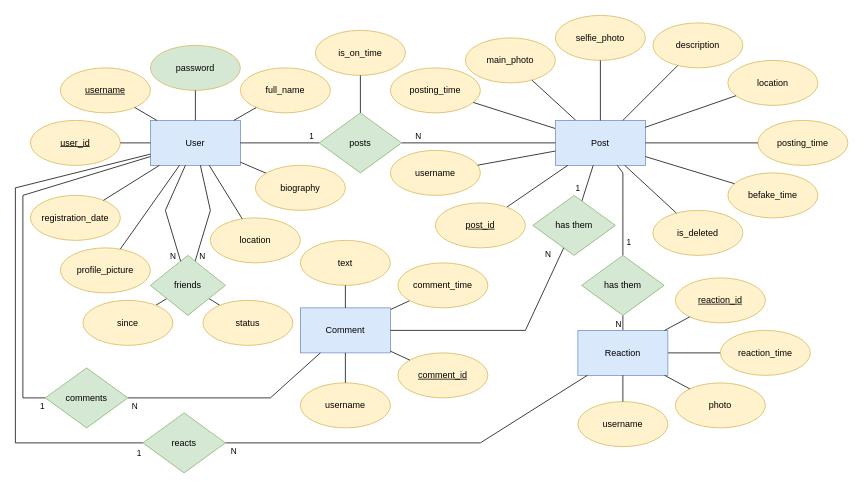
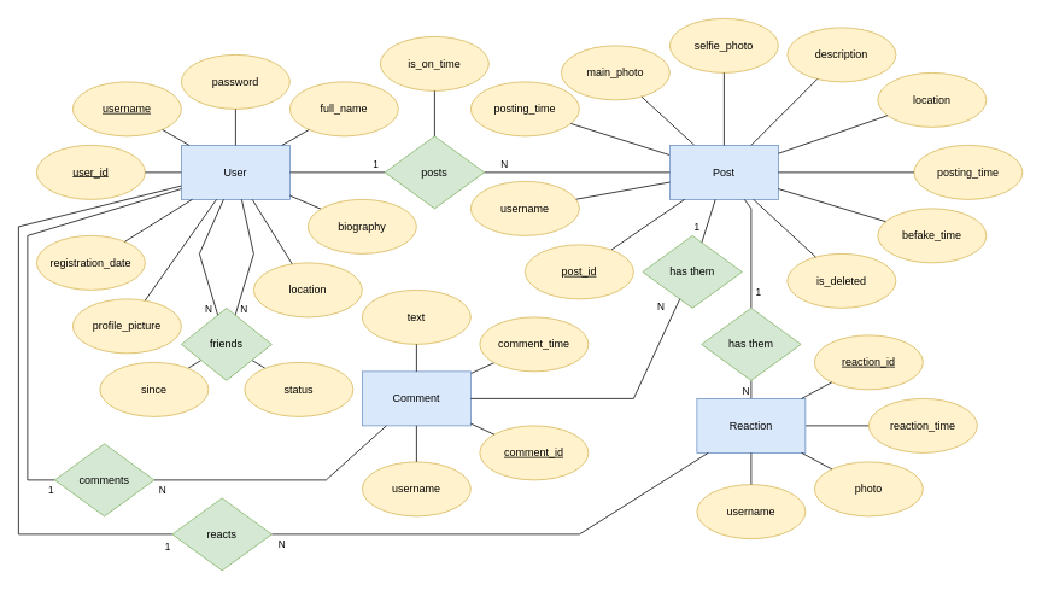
  <mxCell id="0" />
  <mxCell id="1" parent="0" />
  <mxCell id="2" value="User" style="rounded=0;whiteSpace=wrap;html=1;fillColor=#dae8fc;strokeColor=#6c8ebf;" parent="1" vertex="1"><mxGeometry x="200" y="160" width="120" height="60" as="geometry" /></mxCell>
  <mxCell id="3" value="&lt;u&gt;username&lt;/u&gt;" style="ellipse;whiteSpace=wrap;html=1;fillColor=#fff2cc;strokeColor=#d6b656;" parent="1" vertex="1"><mxGeometry x="80" y="90" width="120" height="60" as="geometry" /></mxCell>
- <mxCell id="4" value="password" style="ellipse;whiteSpace=wrap;html=1;fillColor=#d5e8d4;strokeColor=#d6b656;" parent="1" vertex="1"><mxGeometry x="200" y="60" width="120" height="60" as="geometry" /></mxCell>
+ <mxCell id="4" value="password" style="ellipse;whiteSpace=wrap;html=1;fillColor=#fff2cc;strokeColor=#d6b656;" parent="1" vertex="1"><mxGeometry x="200" y="60" width="120" height="60" as="geometry" /></mxCell>
  <mxCell id="5" value="posting_time" style="ellipse;whiteSpace=wrap;html=1;fillColor=#fff2cc;strokeColor=#d6b656;" parent="1" vertex="1"><mxGeometry x="520" y="90" width="120" height="60" as="geometry" /></mxCell>
  <mxCell id="6" value="registration_date" style="ellipse;whiteSpace=wrap;html=1;fillColor=#fff2cc;strokeColor=#d6b656;" parent="1" vertex="1"><mxGeometry x="40" y="260" width="120" height="60" as="geometry" /></mxCell>
  <mxCell id="7" value="main_photo" style="ellipse;whiteSpace=wrap;html=1;fillColor=#fff2cc;strokeColor=#d6b656;" parent="1" vertex="1"><mxGeometry x="620" y="50" width="120" height="60" as="geometry" /></mxCell>
  <mxCell id="8" value="&lt;u&gt;user_id&lt;/u&gt;" style="ellipse;whiteSpace=wrap;html=1;fillColor=#fff2cc;strokeColor=#d6b656;" parent="1" vertex="1"><mxGeometry x="40" y="160" width="120" height="60" as="geometry" /></mxCell>
  <mxCell id="9" value="selfie_photo" style="ellipse;whiteSpace=wrap;html=1;fillColor=#fff2cc;strokeColor=#d6b656;" parent="1" vertex="1"><mxGeometry x="740" y="20" width="120" height="60" as="geometry" /></mxCell>
  <mxCell id="10" value="" style="endArrow=none;html=1;rounded=0;" parent="1" source="2" target="3" edge="1"><mxGeometry width="50" height="50" relative="1" as="geometry"><mxPoint x="300" y="300" as="sourcePoint" /><mxPoint x="350" y="250" as="targetPoint" /></mxGeometry></mxCell>
  <mxCell id="11" value="" style="endArrow=none;html=1;rounded=0;" parent="1" source="2" target="6" edge="1"><mxGeometry width="50" height="50" relative="1" as="geometry"><mxPoint x="380" y="360" as="sourcePoint" /><mxPoint x="430" y="310" as="targetPoint" /></mxGeometry></mxCell>
  <mxCell id="12" value="" style="endArrow=none;html=1;rounded=0;" parent="1" source="16" target="5" edge="1"><mxGeometry width="50" height="50" relative="1" as="geometry"><mxPoint x="450" y="410" as="sourcePoint" /><mxPoint x="500" y="360" as="targetPoint" /></mxGeometry></mxCell>
  <mxCell id="13" value="" style="endArrow=none;html=1;rounded=0;" parent="1" source="16" target="7" edge="1"><mxGeometry width="50" height="50" relative="1" as="geometry"><mxPoint x="510" y="420" as="sourcePoint" /><mxPoint x="560" y="370" as="targetPoint" /></mxGeometry></mxCell>
  <mxCell id="14" value="" style="endArrow=none;html=1;rounded=0;" parent="1" source="8" target="2" edge="1"><mxGeometry width="50" height="50" relative="1" as="geometry"><mxPoint x="380" y="430" as="sourcePoint" /><mxPoint x="430" y="380" as="targetPoint" /></mxGeometry></mxCell>
  <mxCell id="15" value="" style="endArrow=none;html=1;rounded=0;" parent="1" source="2" target="4" edge="1"><mxGeometry width="50" height="50" relative="1" as="geometry"><mxPoint x="330" y="260" as="sourcePoint" /><mxPoint x="380" y="210" as="targetPoint" /></mxGeometry></mxCell>
  <mxCell id="16" value="Post" style="rounded=0;whiteSpace=wrap;html=1;fillColor=#dae8fc;strokeColor=#6c8ebf;" parent="1" vertex="1"><mxGeometry x="740" y="160" width="120" height="60" as="geometry" /></mxCell>
  <mxCell id="17" value="" style="endArrow=none;html=1;rounded=0;" parent="1" source="16" target="9" edge="1"><mxGeometry width="50" height="50" relative="1" as="geometry"><mxPoint x="680" y="350" as="sourcePoint" /><mxPoint x="730" y="300" as="targetPoint" /></mxGeometry></mxCell>
  <mxCell id="18" value="" style="endArrow=none;html=1;rounded=0;" parent="1" source="25" target="16" edge="1"><mxGeometry width="50" height="50" relative="1" as="geometry"><mxPoint x="390" y="440" as="sourcePoint" /><mxPoint x="440" y="390" as="targetPoint" /></mxGeometry></mxCell>
  <mxCell id="19" value="N" style="edgeLabel;html=1;align=center;verticalAlign=middle;resizable=0;points=[];" parent="18" vertex="1" connectable="0"><mxGeometry x="-0.764" relative="1" as="geometry"><mxPoint x="-3" y="-10" as="offset" /></mxGeometry></mxCell>
  <mxCell id="20" value="" style="endArrow=none;html=1;rounded=0;" parent="1" source="2" target="25" edge="1"><mxGeometry width="50" height="50" relative="1" as="geometry"><mxPoint x="400" y="450" as="sourcePoint" /><mxPoint x="450" y="400" as="targetPoint" /></mxGeometry></mxCell>
  <mxCell id="21" value="1" style="edgeLabel;html=1;align=center;verticalAlign=middle;resizable=0;points=[];" parent="20" vertex="1" connectable="0"><mxGeometry x="0.782" y="-1" relative="1" as="geometry"><mxPoint y="-11" as="offset" /></mxGeometry></mxCell>
  <mxCell id="22" value="" style="endArrow=none;html=1;rounded=0;" parent="1" source="31" target="16" edge="1"><mxGeometry width="50" height="50" relative="1" as="geometry"><mxPoint x="300" y="450" as="sourcePoint" /><mxPoint x="350" y="400" as="targetPoint" /></mxGeometry></mxCell>
  <mxCell id="23" value="1" style="edgeLabel;html=1;align=center;verticalAlign=middle;resizable=0;points=[];" parent="22" vertex="1" connectable="0"><mxGeometry x="-0.5" y="-2" relative="1" as="geometry"><mxPoint x="-11" y="-7" as="offset" /></mxGeometry></mxCell>
  <mxCell id="24" value="" style="endArrow=none;html=1;rounded=0;" parent="1" source="30" target="29" edge="1"><mxGeometry width="50" height="50" relative="1" as="geometry"><mxPoint x="270" y="455" as="sourcePoint" /><mxPoint x="320" y="405" as="targetPoint" /></mxGeometry></mxCell>
  <mxCell id="25" value="posts" style="rhombus;whiteSpace=wrap;html=1;fillColor=#d5e8d4;strokeColor=#82b366;" parent="1" vertex="1"><mxGeometry x="425" y="150" width="110" height="80" as="geometry" /></mxCell>
  <mxCell id="26" value="profile_picture" style="ellipse;whiteSpace=wrap;html=1;fillColor=#fff2cc;strokeColor=#d6b656;" parent="1" vertex="1"><mxGeometry x="80" y="330" width="120" height="60" as="geometry" /></mxCell>
  <mxCell id="27" value="&lt;u&gt;comment_id&lt;/u&gt;" style="ellipse;whiteSpace=wrap;html=1;fillColor=#fff2cc;strokeColor=#d6b656;" parent="1" vertex="1"><mxGeometry x="530" y="470" width="120" height="60" as="geometry" /></mxCell>
  <mxCell id="28" value="text" style="ellipse;whiteSpace=wrap;html=1;fillColor=#fff2cc;strokeColor=#d6b656;" parent="1" vertex="1"><mxGeometry x="400" y="320" width="120" height="60" as="geometry" /></mxCell>
  <mxCell id="29" value="comment_time" style="ellipse;whiteSpace=wrap;html=1;fillColor=#fff2cc;strokeColor=#d6b656;" parent="1" vertex="1"><mxGeometry x="530" y="350" width="120" height="60" as="geometry" /></mxCell>
  <mxCell id="30" value="Comment" style="rounded=0;whiteSpace=wrap;html=1;fillColor=#dae8fc;strokeColor=#6c8ebf;" parent="1" vertex="1"><mxGeometry x="400" y="410" width="120" height="60" as="geometry" /></mxCell>
  <mxCell id="31" value="has them" style="rhombus;whiteSpace=wrap;html=1;fillColor=#d5e8d4;strokeColor=#82b366;" parent="1" vertex="1"><mxGeometry x="710" y="260" width="110" height="80" as="geometry" /></mxCell>
  <mxCell id="32" value="" style="endArrow=none;html=1;rounded=0;" parent="1" source="41" target="16" edge="1"><mxGeometry width="50" height="50" relative="1" as="geometry"><mxPoint x="250" y="620" as="sourcePoint" /><mxPoint x="300" y="570" as="targetPoint" /></mxGeometry></mxCell>
  <mxCell id="33" value="" style="endArrow=none;html=1;rounded=0;" parent="1" source="30" target="27" edge="1"><mxGeometry width="50" height="50" relative="1" as="geometry"><mxPoint x="270" y="620" as="sourcePoint" /><mxPoint x="320" y="570" as="targetPoint" /></mxGeometry></mxCell>
  <mxCell id="34" value="" style="endArrow=none;html=1;rounded=0;" parent="1" source="28" target="30" edge="1"><mxGeometry width="50" height="50" relative="1" as="geometry"><mxPoint x="250" y="595" as="sourcePoint" /><mxPoint x="300" y="545" as="targetPoint" /></mxGeometry></mxCell>
  <mxCell id="35" value="" style="endArrow=none;html=1;rounded=0;" parent="1" source="2" target="39" edge="1"><mxGeometry width="50" height="50" relative="1" as="geometry"><mxPoint x="280" y="620" as="sourcePoint" /><mxPoint x="330" y="570" as="targetPoint" /></mxGeometry></mxCell>
  <mxCell id="36" value="" style="endArrow=none;html=1;rounded=0;" parent="1" source="30" target="31" edge="1"><mxGeometry width="50" height="50" relative="1" as="geometry"><mxPoint x="675" y="500" as="sourcePoint" /><mxPoint x="725" y="450" as="targetPoint" /><Array as="points"><mxPoint x="700" y="440" /></Array></mxGeometry></mxCell>
  <mxCell id="37" value="N" style="edgeLabel;html=1;align=center;verticalAlign=middle;resizable=0;points=[];" parent="36" vertex="1" connectable="0"><mxGeometry x="0.807" y="-1" relative="1" as="geometry"><mxPoint x="-10" y="-18" as="offset" /></mxGeometry></mxCell>
  <mxCell id="38" value="location" style="ellipse;whiteSpace=wrap;html=1;fillColor=#fff2cc;strokeColor=#d6b656;" parent="1" vertex="1"><mxGeometry x="280" y="290" width="120" height="60" as="geometry" /></mxCell>
  <mxCell id="39" value="biography" style="ellipse;whiteSpace=wrap;html=1;fillColor=#fff2cc;strokeColor=#d6b656;" parent="1" vertex="1"><mxGeometry x="340" y="220" width="120" height="60" as="geometry" /></mxCell>
  <mxCell id="40" value="full_name" style="ellipse;whiteSpace=wrap;html=1;fillColor=#fff2cc;strokeColor=#d6b656;" parent="1" vertex="1"><mxGeometry x="320" y="90" width="120" height="60" as="geometry" /></mxCell>
  <mxCell id="41" value="&lt;u&gt;post_id&lt;/u&gt;" style="ellipse;whiteSpace=wrap;html=1;fillColor=#fff2cc;strokeColor=#d6b656;" parent="1" vertex="1"><mxGeometry x="580" y="270" width="120" height="60" as="geometry" /></mxCell>
  <mxCell id="42" value="" style="endArrow=none;html=1;rounded=0;" parent="1" source="38" target="2" edge="1"><mxGeometry width="50" height="50" relative="1" as="geometry"><mxPoint x="290" y="630" as="sourcePoint" /><mxPoint x="340" y="580" as="targetPoint" /></mxGeometry></mxCell>
  <mxCell id="43" value="" style="endArrow=none;html=1;rounded=0;" parent="1" source="26" target="2" edge="1"><mxGeometry width="50" height="50" relative="1" as="geometry"><mxPoint x="300" y="640" as="sourcePoint" /><mxPoint x="350" y="590" as="targetPoint" /></mxGeometry></mxCell>
  <mxCell id="44" value="" style="endArrow=none;html=1;rounded=0;startArrow=none;" parent="1" source="49" target="2" edge="1"><mxGeometry width="50" height="50" relative="1" as="geometry"><mxPoint x="310" y="650" as="sourcePoint" /><mxPoint x="360" y="600" as="targetPoint" /><Array as="points"><mxPoint x="280" y="280" /></Array></mxGeometry></mxCell>
  <mxCell id="45" value="N" style="edgeLabel;html=1;align=center;verticalAlign=middle;resizable=0;points=[];" parent="44" vertex="1" connectable="0"><mxGeometry x="-0.853" relative="1" as="geometry"><mxPoint x="-33" y="2" as="offset" /></mxGeometry></mxCell>
  <mxCell id="46" value="" style="endArrow=none;html=1;rounded=0;" parent="1" source="52" target="49" edge="1"><mxGeometry width="50" height="50" relative="1" as="geometry"><mxPoint x="330" y="670" as="sourcePoint" /><mxPoint x="310" y="540" as="targetPoint" /></mxGeometry></mxCell>
  <mxCell id="47" value="" style="endArrow=none;html=1;rounded=0;" parent="1" source="53" target="49" edge="1"><mxGeometry width="50" height="50" relative="1" as="geometry"><mxPoint x="340" y="680" as="sourcePoint" /><mxPoint x="190" y="540" as="targetPoint" /></mxGeometry></mxCell>
  <mxCell id="48" value="" style="endArrow=none;html=1;rounded=0;" parent="1" source="40" target="2" edge="1"><mxGeometry width="50" height="50" relative="1" as="geometry"><mxPoint x="350" y="690" as="sourcePoint" /><mxPoint x="400" y="640" as="targetPoint" /></mxGeometry></mxCell>
  <mxCell id="49" value="friends" style="rhombus;whiteSpace=wrap;html=1;fillColor=#d5e8d4;strokeColor=#82b366;" parent="1" vertex="1"><mxGeometry x="200" y="340" width="100" height="80" as="geometry" /></mxCell>
  <mxCell id="50" value="" style="endArrow=none;html=1;rounded=0;" parent="1" source="2" target="49" edge="1"><mxGeometry width="50" height="50" relative="1" as="geometry"><mxPoint x="216.471" y="510" as="sourcePoint" /><mxPoint x="218.5" y="220" as="targetPoint" /><Array as="points"><mxPoint x="220" y="280" /></Array></mxGeometry></mxCell>
  <mxCell id="51" value="N" style="edgeLabel;html=1;align=center;verticalAlign=middle;resizable=0;points=[];" parent="50" vertex="1" connectable="0"><mxGeometry x="0.783" y="3" relative="1" as="geometry"><mxPoint x="29" y="7" as="offset" /></mxGeometry></mxCell>
  <mxCell id="52" value="status" style="ellipse;whiteSpace=wrap;html=1;fillColor=#fff2cc;strokeColor=#d6b656;" parent="1" vertex="1"><mxGeometry x="270" y="400" width="120" height="60" as="geometry" /></mxCell>
  <mxCell id="53" value="since" style="ellipse;whiteSpace=wrap;html=1;fillColor=#fff2cc;strokeColor=#d6b656;" parent="1" vertex="1"><mxGeometry x="110" y="400" width="120" height="60" as="geometry" /></mxCell>
  <mxCell id="54" value="is_on_time" style="ellipse;whiteSpace=wrap;html=1;fillColor=#fff2cc;strokeColor=#d6b656;" parent="1" vertex="1"><mxGeometry x="420" y="40" width="120" height="60" as="geometry" /></mxCell>
  <mxCell id="55" value="description" style="ellipse;whiteSpace=wrap;html=1;fillColor=#fff2cc;strokeColor=#d6b656;" parent="1" vertex="1"><mxGeometry x="870" y="30" width="120" height="60" as="geometry" /></mxCell>
  <mxCell id="56" value="location" style="ellipse;whiteSpace=wrap;html=1;fillColor=#fff2cc;strokeColor=#d6b656;" parent="1" vertex="1"><mxGeometry x="970" y="80" width="120" height="60" as="geometry" /></mxCell>
  <mxCell id="57" value="" style="endArrow=none;html=1;rounded=0;" parent="1" source="16" target="55" edge="1"><mxGeometry width="50" height="50" relative="1" as="geometry"><mxPoint x="1150" y="340" as="sourcePoint" /><mxPoint x="1200" y="290" as="targetPoint" /></mxGeometry></mxCell>
  <mxCell id="58" value="" style="endArrow=none;html=1;rounded=0;" parent="1" source="16" target="70" edge="1"><mxGeometry width="50" height="50" relative="1" as="geometry"><mxPoint x="850" y="230" as="sourcePoint" /><mxPoint x="1200" y="290" as="targetPoint" /><Array as="points"><mxPoint x="830" y="230" /></Array></mxGeometry></mxCell>
  <mxCell id="59" value="1" style="edgeLabel;html=1;align=center;verticalAlign=middle;resizable=0;points=[];" parent="58" vertex="1" connectable="0"><mxGeometry x="0.849" y="1" relative="1" as="geometry"><mxPoint x="6" y="-9" as="offset" /></mxGeometry></mxCell>
  <mxCell id="60" value="" style="endArrow=none;html=1;rounded=0;" parent="1" source="70" target="67" edge="1"><mxGeometry width="50" height="50" relative="1" as="geometry"><mxPoint x="830" y="370" as="sourcePoint" /><mxPoint x="1200" y="290" as="targetPoint" /><Array as="points" /></mxGeometry></mxCell>
  <mxCell id="61" value="N" style="edgeLabel;html=1;align=center;verticalAlign=middle;resizable=0;points=[];" parent="60" vertex="1" connectable="0"><mxGeometry x="-0.867" relative="1" as="geometry"><mxPoint x="-7" y="10" as="offset" /></mxGeometry></mxCell>
  <mxCell id="62" value="" style="endArrow=none;html=1;rounded=0;" parent="1" source="16" target="56" edge="1"><mxGeometry width="50" height="50" relative="1" as="geometry"><mxPoint x="520" y="430" as="sourcePoint" /><mxPoint x="570" y="380" as="targetPoint" /></mxGeometry></mxCell>
  <mxCell id="63" value="" style="endArrow=none;html=1;rounded=0;" parent="1" source="67" target="66" edge="1"><mxGeometry width="50" height="50" relative="1" as="geometry"><mxPoint x="850" y="590" as="sourcePoint" /><mxPoint x="900" y="540" as="targetPoint" /></mxGeometry></mxCell>
  <mxCell id="64" value="&lt;u&gt;reaction_id&lt;/u&gt;" style="ellipse;whiteSpace=wrap;html=1;fillColor=#fff2cc;strokeColor=#d6b656;" parent="1" vertex="1"><mxGeometry x="900" y="370" width="120" height="60" as="geometry" /></mxCell>
  <mxCell id="65" value="photo" style="ellipse;whiteSpace=wrap;html=1;fillColor=#fff2cc;strokeColor=#d6b656;" parent="1" vertex="1"><mxGeometry x="900" y="510" width="120" height="60" as="geometry" /></mxCell>
  <mxCell id="66" value="reaction_time" style="ellipse;whiteSpace=wrap;html=1;fillColor=#fff2cc;strokeColor=#d6b656;" parent="1" vertex="1"><mxGeometry x="960" y="440" width="120" height="60" as="geometry" /></mxCell>
  <mxCell id="67" value="Reaction" style="rounded=0;whiteSpace=wrap;html=1;fillColor=#dae8fc;strokeColor=#6c8ebf;" parent="1" vertex="1"><mxGeometry x="770" y="440" width="120" height="60" as="geometry" /></mxCell>
  <mxCell id="68" value="" style="endArrow=none;html=1;rounded=0;" parent="1" source="67" target="64" edge="1"><mxGeometry width="50" height="50" relative="1" as="geometry"><mxPoint x="850" y="755" as="sourcePoint" /><mxPoint x="900" y="705" as="targetPoint" /></mxGeometry></mxCell>
  <mxCell id="69" value="" style="endArrow=none;html=1;rounded=0;" parent="1" source="65" target="67" edge="1"><mxGeometry width="50" height="50" relative="1" as="geometry"><mxPoint x="830" y="730" as="sourcePoint" /><mxPoint x="880" y="680" as="targetPoint" /></mxGeometry></mxCell>
  <mxCell id="70" value="has them" style="rhombus;whiteSpace=wrap;html=1;fillColor=#d5e8d4;strokeColor=#82b366;" parent="1" vertex="1"><mxGeometry x="775" y="340" width="110" height="80" as="geometry" /></mxCell>
  <mxCell id="71" value="" style="endArrow=none;html=1;rounded=0;" parent="1" source="2" target="80" edge="1"><mxGeometry width="50" height="50" relative="1" as="geometry"><mxPoint x="1080" y="370" as="sourcePoint" /><mxPoint x="1130" y="320" as="targetPoint" /><Array as="points"><mxPoint x="30" y="260" /><mxPoint x="30" y="530" /></Array></mxGeometry></mxCell>
  <mxCell id="72" value="1" style="edgeLabel;html=1;align=center;verticalAlign=middle;resizable=0;points=[];" parent="71" vertex="1" connectable="0"><mxGeometry x="0.973" relative="1" as="geometry"><mxPoint x="2" y="10" as="offset" /></mxGeometry></mxCell>
  <mxCell id="73" value="" style="endArrow=none;html=1;rounded=0;" parent="1" source="79" target="67" edge="1"><mxGeometry width="50" height="50" relative="1" as="geometry"><mxPoint x="1090" y="380" as="sourcePoint" /><mxPoint x="1140" y="330" as="targetPoint" /><Array as="points"><mxPoint x="640" y="590" /></Array></mxGeometry></mxCell>
  <mxCell id="74" value="N" style="edgeLabel;html=1;align=center;verticalAlign=middle;resizable=0;points=[];" parent="73" vertex="1" connectable="0"><mxGeometry x="-0.704" y="-3" relative="1" as="geometry"><mxPoint x="-65" y="7" as="offset" /></mxGeometry></mxCell>
  <mxCell id="75" value="" style="endArrow=none;html=1;rounded=0;" parent="1" source="2" target="79" edge="1"><mxGeometry width="50" height="50" relative="1" as="geometry"><mxPoint x="1110" y="400" as="sourcePoint" /><mxPoint x="1160" y="350" as="targetPoint" /><Array as="points"><mxPoint x="20" y="250" /><mxPoint x="20" y="590" /></Array></mxGeometry></mxCell>
  <mxCell id="76" value="1" style="edgeLabel;html=1;align=center;verticalAlign=middle;resizable=0;points=[];" parent="75" vertex="1" connectable="0"><mxGeometry x="0.949" y="-2" relative="1" as="geometry"><mxPoint x="12" y="11" as="offset" /></mxGeometry></mxCell>
  <mxCell id="77" value="" style="endArrow=none;html=1;rounded=0;" parent="1" source="80" target="30" edge="1"><mxGeometry width="50" height="50" relative="1" as="geometry"><mxPoint x="1080" y="370" as="sourcePoint" /><mxPoint x="1130" y="320" as="targetPoint" /><Array as="points"><mxPoint x="360" y="530" /></Array></mxGeometry></mxCell>
  <mxCell id="78" value="N" style="edgeLabel;html=1;align=center;verticalAlign=middle;resizable=0;points=[];" parent="77" vertex="1" connectable="0"><mxGeometry x="-0.884" y="3" relative="1" as="geometry"><mxPoint x="-8" y="13" as="offset" /></mxGeometry></mxCell>
  <mxCell id="79" value="reacts" style="rhombus;whiteSpace=wrap;html=1;fillColor=#d5e8d4;strokeColor=#82b366;" parent="1" vertex="1"><mxGeometry x="190" y="550" width="110" height="80" as="geometry" /></mxCell>
  <mxCell id="80" value="comments" style="rhombus;whiteSpace=wrap;html=1;fillColor=#d5e8d4;strokeColor=#82b366;" parent="1" vertex="1"><mxGeometry x="60" y="490" width="110" height="80" as="geometry" /></mxCell>
  <mxCell id="81" value="" style="endArrow=none;html=1;rounded=0;" parent="1" source="25" target="54" edge="1"><mxGeometry width="50" height="50" relative="1" as="geometry"><mxPoint x="470" y="400" as="sourcePoint" /><mxPoint x="520" y="350" as="targetPoint" /></mxGeometry></mxCell>
  <mxCell id="82" value="username" style="ellipse;whiteSpace=wrap;html=1;fillColor=#fff2cc;strokeColor=#d6b656;" vertex="1" parent="1"><mxGeometry x="520" y="200" width="120" height="60" as="geometry" /></mxCell>
  <mxCell id="83" value="" style="endArrow=none;html=1;rounded=0;" edge="1" parent="1" source="16" target="82"><mxGeometry width="50" height="50" relative="1" as="geometry"><mxPoint x="700" y="175.294" as="sourcePoint" /><mxPoint x="636.316" y="149.071" as="targetPoint" /></mxGeometry></mxCell>
  <mxCell id="84" value="posting_time" style="ellipse;whiteSpace=wrap;html=1;fillColor=#fff2cc;strokeColor=#d6b656;" vertex="1" parent="1"><mxGeometry x="1010" y="160" width="120" height="60" as="geometry" /></mxCell>
  <mxCell id="85" value="befake_time" style="ellipse;whiteSpace=wrap;html=1;fillColor=#fff2cc;strokeColor=#d6b656;" vertex="1" parent="1"><mxGeometry x="970" y="230" width="120" height="60" as="geometry" /></mxCell>
  <mxCell id="86" value="is_deleted" style="ellipse;whiteSpace=wrap;html=1;fillColor=#fff2cc;strokeColor=#d6b656;" vertex="1" parent="1"><mxGeometry x="870" y="280" width="120" height="60" as="geometry" /></mxCell>
  <mxCell id="87" value="" style="endArrow=none;html=1;rounded=0;" edge="1" parent="1" source="16" target="84"><mxGeometry width="50" height="50" relative="1" as="geometry"><mxPoint x="820" y="182.857" as="sourcePoint" /><mxPoint x="987.905" y="134.884" as="targetPoint" /></mxGeometry></mxCell>
  <mxCell id="88" value="" style="endArrow=none;html=1;rounded=0;" edge="1" parent="1" source="16" target="85"><mxGeometry width="50" height="50" relative="1" as="geometry"><mxPoint x="830" y="192.857" as="sourcePoint" /><mxPoint x="997.905" y="144.884" as="targetPoint" /></mxGeometry></mxCell>
  <mxCell id="89" value="" style="endArrow=none;html=1;rounded=0;" edge="1" parent="1" source="16" target="86"><mxGeometry width="50" height="50" relative="1" as="geometry"><mxPoint x="840" y="202.857" as="sourcePoint" /><mxPoint x="1007.905" y="154.884" as="targetPoint" /></mxGeometry></mxCell>
  <mxCell id="90" value="username" style="ellipse;whiteSpace=wrap;html=1;fillColor=#fff2cc;strokeColor=#d6b656;" vertex="1" parent="1"><mxGeometry x="770" y="535" width="120" height="60" as="geometry" /></mxCell>
  <mxCell id="91" value="" style="endArrow=none;html=1;rounded=0;" edge="1" parent="1" source="90" target="67"><mxGeometry width="50" height="50" relative="1" as="geometry"><mxPoint x="929.257" y="527.977" as="sourcePoint" /><mxPoint x="895.714" y="510" as="targetPoint" /></mxGeometry></mxCell>
  <mxCell id="92" value="username" style="ellipse;whiteSpace=wrap;html=1;fillColor=#fff2cc;strokeColor=#d6b656;" vertex="1" parent="1"><mxGeometry x="400" y="510" width="120" height="60" as="geometry" /></mxCell>
  <mxCell id="93" value="" style="endArrow=none;html=1;rounded=0;" edge="1" parent="1" source="30" target="92"><mxGeometry width="50" height="50" relative="1" as="geometry"><mxPoint x="530" y="477.692" as="sourcePoint" /><mxPoint x="555.912" y="489.652" as="targetPoint" /></mxGeometry></mxCell>
